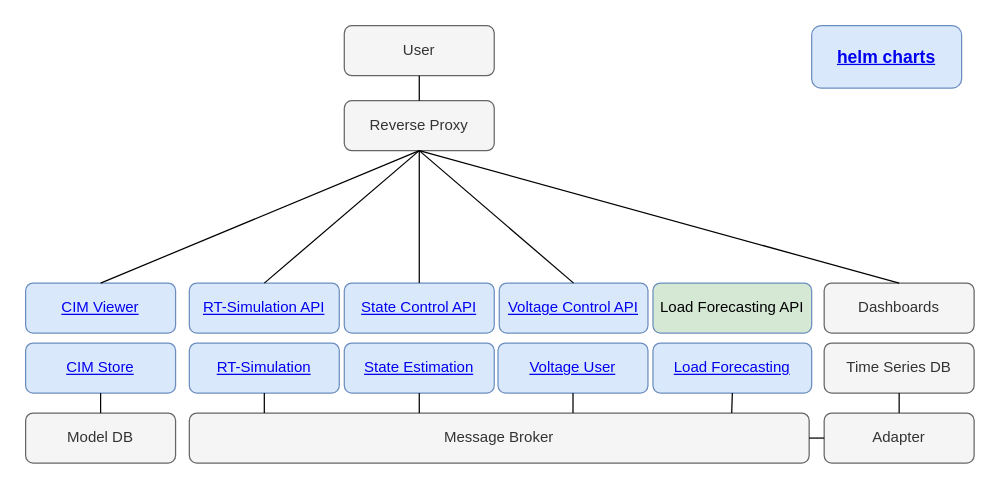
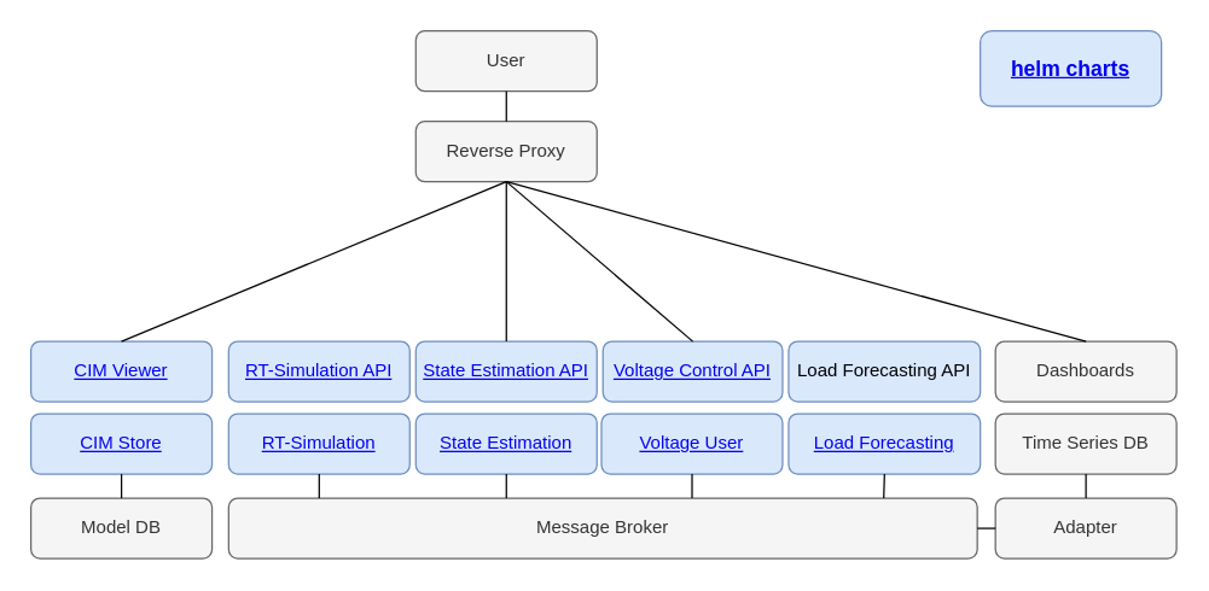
  <mxCell id="0" />
  <mxCell id="1" parent="0" />
  <mxCell id="2" value="&lt;a href=&quot;https://github.com/sogno-platform/dpsim&quot;&gt;RT-Simulation&lt;/a&gt;" style="rounded=1;whiteSpace=wrap;html=1;fillColor=#dae8fc;strokeColor=#6c8ebf;" parent="1" vertex="1"><mxGeometry x="151" y="274" width="120" height="40" as="geometry" /></mxCell>
  <mxCell id="3" value="&lt;a href=&quot;https://github.com/sogno-platform/dpsim-service&quot;&gt;RT-Simulation API&lt;/a&gt;" style="rounded=1;whiteSpace=wrap;html=1;fillColor=#dae8fc;strokeColor=#6c8ebf;" parent="1" vertex="1"><mxGeometry x="151" y="226" width="120" height="40" as="geometry" /></mxCell>
- <mxCell id="4" value="&lt;a href=&quot;https://github.com/sogno-platform/pyvolt-service&quot;&gt;State Control API&lt;/a&gt;" style="rounded=1;whiteSpace=wrap;html=1;fillColor=#dae8fc;strokeColor=#6c8ebf;" parent="1" vertex="1"><mxGeometry x="275" y="226" width="120" height="40" as="geometry" /></mxCell>
+ <mxCell id="4" value="&lt;a href=&quot;https://github.com/sogno-platform/pyvolt-service&quot;&gt;State Estimation API&lt;/a&gt;" style="rounded=1;whiteSpace=wrap;html=1;fillColor=#dae8fc;strokeColor=#6c8ebf;" parent="1" vertex="1"><mxGeometry x="275" y="226" width="120" height="40" as="geometry" /></mxCell>
  <mxCell id="5" value="&lt;a href=&quot;https://github.com/sogno-platform/pyvolt&quot;&gt;State Estimation&lt;/a&gt;" style="rounded=1;whiteSpace=wrap;html=1;fillColor=#dae8fc;strokeColor=#6c8ebf;" parent="1" vertex="1"><mxGeometry x="275" y="274" width="120" height="40" as="geometry" /></mxCell>
  <mxCell id="6" value="&lt;a href=&quot;https://github.com/sogno-platform/cim-service&quot;&gt;CIM Store&lt;/a&gt;" style="rounded=1;whiteSpace=wrap;html=1;fillColor=#dae8fc;strokeColor=#6c8ebf;" parent="1" vertex="1"><mxGeometry x="20" y="274" width="120" height="40" as="geometry" /></mxCell>
  <mxCell id="7" value="Model DB" style="rounded=1;whiteSpace=wrap;html=1;fillColor=#f5f5f5;strokeColor=#666666;fontColor=#333333;" parent="1" vertex="1"><mxGeometry x="20" y="330" width="120" height="40" as="geometry" /></mxCell>
  <mxCell id="8" value="&lt;a href=&quot;https://github.com/sogno-platform/pintura&quot;&gt;CIM Viewer&lt;/a&gt;" style="rounded=1;whiteSpace=wrap;html=1;fillColor=#dae8fc;strokeColor=#6c8ebf;" parent="1" vertex="1"><mxGeometry x="20" y="226" width="120" height="40" as="geometry" /></mxCell>
  <mxCell id="9" value="Message Broker" style="rounded=1;whiteSpace=wrap;html=1;fillColor=#f5f5f5;strokeColor=#666666;fontColor=#333333;" parent="1" vertex="1"><mxGeometry x="151" y="330" width="496" height="40" as="geometry" /></mxCell>
  <mxCell id="10" value="Adapter" style="rounded=1;whiteSpace=wrap;html=1;fillColor=#f5f5f5;strokeColor=#666666;fontColor=#333333;" parent="1" vertex="1"><mxGeometry x="659" y="330" width="120" height="40" as="geometry" /></mxCell>
  <mxCell id="11" value="Time Series DB" style="rounded=1;whiteSpace=wrap;html=1;fillColor=#f5f5f5;strokeColor=#666666;fontColor=#333333;" parent="1" vertex="1"><mxGeometry x="659" y="274" width="120" height="40" as="geometry" /></mxCell>
  <mxCell id="12" value="Dashboards" style="rounded=1;whiteSpace=wrap;html=1;fillColor=#f5f5f5;strokeColor=#666666;fontColor=#333333;" parent="1" vertex="1"><mxGeometry x="659" y="226" width="120" height="40" as="geometry" /></mxCell>
  <mxCell id="13" value="&lt;a href=&quot;https://github.com/sogno-platform/covee-service&quot;&gt;Voltage Control API&lt;/a&gt;" style="rounded=1;whiteSpace=wrap;html=1;fillColor=#dae8fc;strokeColor=#6c8ebf;" parent="1" vertex="1"><mxGeometry x="399" y="226" width="119" height="40" as="geometry" /></mxCell>
  <mxCell id="14" value="&lt;a href=&quot;https://github.com/sogno-platform/covee&quot;&gt;Voltage User&lt;/a&gt;" style="rounded=1;whiteSpace=wrap;html=1;fillColor=#dae8fc;strokeColor=#6c8ebf;" parent="1" vertex="1"><mxGeometry x="398" y="274" width="120" height="40" as="geometry" /></mxCell>
  <mxCell id="15" value="" style="endArrow=none;startArrow=none;html=1;startFill=0;endFill=0;exitX=0.5;exitY=1;exitDx=0;exitDy=0;" parent="1" source="2" edge="1"><mxGeometry width="50" height="50" relative="1" as="geometry"><mxPoint x="211" y="423" as="sourcePoint" /><mxPoint x="211" y="330" as="targetPoint" /></mxGeometry></mxCell>
  <mxCell id="16" value="" style="endArrow=none;startArrow=none;html=1;exitX=1;exitY=0.5;exitDx=0;exitDy=0;startFill=0;endFill=0;entryX=0;entryY=0.5;entryDx=0;entryDy=0;" parent="1" source="9" target="10" edge="1"><mxGeometry width="50" height="50" relative="1" as="geometry"><mxPoint x="649" y="350" as="sourcePoint" /><mxPoint x="629.29" y="428" as="targetPoint" /></mxGeometry></mxCell>
  <mxCell id="17" value="" style="endArrow=none;html=1;entryX=0.5;entryY=1;entryDx=0;entryDy=0;exitX=0.5;exitY=0;exitDx=0;exitDy=0;" parent="1" source="7" target="6" edge="1"><mxGeometry width="50" height="50" relative="1" as="geometry"><mxPoint x="314" y="360" as="sourcePoint" /><mxPoint x="364" y="310" as="targetPoint" /></mxGeometry></mxCell>
  <mxCell id="18" value="" style="endArrow=none;startArrow=none;html=1;startFill=0;endFill=0;exitX=0.5;exitY=1;exitDx=0;exitDy=0;" parent="1" source="5" edge="1"><mxGeometry width="50" height="50" relative="1" as="geometry"><mxPoint x="335" y="320" as="sourcePoint" /><mxPoint x="335" y="330" as="targetPoint" /></mxGeometry></mxCell>
  <mxCell id="19" value="" style="endArrow=none;startArrow=none;html=1;startFill=0;endFill=0;exitX=0.5;exitY=1;exitDx=0;exitDy=0;entryX=0.619;entryY=0;entryDx=0;entryDy=0;entryPerimeter=0;" parent="1" source="14" target="9" edge="1"><mxGeometry width="50" height="50" relative="1" as="geometry"><mxPoint x="458.71" y="354" as="sourcePoint" /><mxPoint x="437" y="320" as="targetPoint" /></mxGeometry></mxCell>
  <mxCell id="20" value="Reverse Proxy" style="rounded=1;whiteSpace=wrap;html=1;fillColor=#f5f5f5;strokeColor=#666666;fontColor=#333333;" parent="1" vertex="1"><mxGeometry x="275" y="80" width="120" height="40" as="geometry" /></mxCell>
  <mxCell id="21" value="User" style="rounded=1;whiteSpace=wrap;html=1;fillColor=#f5f5f5;strokeColor=#666666;fontColor=#333333;" parent="1" vertex="1"><mxGeometry x="275" y="20" width="120" height="40" as="geometry" /></mxCell>
- <mxCell id="22" value="" style="endArrow=none;html=1;entryX=0.5;entryY=1;entryDx=0;entryDy=0;exitX=0.5;exitY=0;exitDx=0;exitDy=0;" parent="1" source="3" target="20" edge="1"><mxGeometry width="50" height="50" relative="1" as="geometry"><mxPoint x="321" y="250" as="sourcePoint" /><mxPoint x="371" y="200" as="targetPoint" /></mxGeometry></mxCell>
  <mxCell id="23" value="" style="endArrow=none;html=1;entryX=0.5;entryY=1;entryDx=0;entryDy=0;exitX=0.5;exitY=0;exitDx=0;exitDy=0;" parent="1" source="4" target="20" edge="1"><mxGeometry width="50" height="50" relative="1" as="geometry"><mxPoint x="221" y="236" as="sourcePoint" /><mxPoint x="321" y="160" as="targetPoint" /></mxGeometry></mxCell>
  <mxCell id="24" value="" style="endArrow=none;html=1;entryX=0.5;entryY=1;entryDx=0;entryDy=0;exitX=0.5;exitY=0;exitDx=0;exitDy=0;" parent="1" source="13" target="20" edge="1"><mxGeometry width="50" height="50" relative="1" as="geometry"><mxPoint x="345" y="236" as="sourcePoint" /><mxPoint x="321" y="160" as="targetPoint" /></mxGeometry></mxCell>
  <mxCell id="25" value="" style="endArrow=none;html=1;entryX=0.5;entryY=1;entryDx=0;entryDy=0;exitX=0.5;exitY=0;exitDx=0;exitDy=0;" parent="1" source="8" target="20" edge="1"><mxGeometry width="50" height="50" relative="1" as="geometry"><mxPoint x="221" y="236" as="sourcePoint" /><mxPoint x="341" y="140" as="targetPoint" /></mxGeometry></mxCell>
  <mxCell id="26" value="" style="endArrow=none;html=1;entryX=0.5;entryY=1;entryDx=0;entryDy=0;exitX=0.5;exitY=0;exitDx=0;exitDy=0;" parent="1" source="12" target="20" edge="1"><mxGeometry width="50" height="50" relative="1" as="geometry"><mxPoint x="467" y="236" as="sourcePoint" /><mxPoint x="467" y="130" as="targetPoint" /></mxGeometry></mxCell>
  <mxCell id="27" value="" style="endArrow=none;html=1;entryX=0.5;entryY=1;entryDx=0;entryDy=0;exitX=0.5;exitY=0;exitDx=0;exitDy=0;" parent="1" source="20" target="21" edge="1"><mxGeometry width="50" height="50" relative="1" as="geometry"><mxPoint x="468.5" y="236" as="sourcePoint" /><mxPoint x="345" y="130" as="targetPoint" /></mxGeometry></mxCell>
  <mxCell id="28" value="&lt;a href=&quot;https://github.com/sogno-platform/helm-charts&quot;&gt;helm charts&lt;/a&gt;" style="rounded=1;whiteSpace=wrap;html=1;fillColor=#dae8fc;strokeColor=#6c8ebf;fontSize=14;fontStyle=1" parent="1" vertex="1"><mxGeometry x="649" y="20" width="120" height="50" as="geometry" /></mxCell>
- <mxCell id="29" value="Load Forecasting API" style="rounded=1;whiteSpace=wrap;html=1;fillColor=#d5e8d4;strokeColor=#6c8ebf;" parent="1" vertex="1"><mxGeometry x="522" y="226" width="127" height="40" as="geometry" /></mxCell>
+ <mxCell id="29" value="Load Forecasting API" style="rounded=1;whiteSpace=wrap;html=1;fillColor=#dae8fc;strokeColor=#6c8ebf;" parent="1" vertex="1"><mxGeometry x="522" y="226" width="127" height="40" as="geometry" /></mxCell>
  <mxCell id="30" value="&lt;a href=&quot;https://github.com/sogno-platform/proloaf&quot;&gt;Load Forecasting&lt;/a&gt;" style="rounded=1;whiteSpace=wrap;html=1;fillColor=#dae8fc;strokeColor=#6c8ebf;" parent="1" vertex="1"><mxGeometry x="522" y="274" width="127" height="40" as="geometry" /></mxCell>
  <mxCell id="31" value="" style="endArrow=none;startArrow=none;html=1;startFill=0;endFill=0;exitX=0.5;exitY=1;exitDx=0;exitDy=0;entryX=0.5;entryY=0;entryDx=0;entryDy=0;" parent="1" source="11" target="10" edge="1"><mxGeometry width="50" height="50" relative="1" as="geometry"><mxPoint x="597.5" y="324" as="sourcePoint" /><mxPoint x="596" y="350" as="targetPoint" /></mxGeometry></mxCell>
  <mxCell id="32" value="" style="endArrow=none;startArrow=none;html=1;startFill=0;endFill=0;exitX=0.5;exitY=1;exitDx=0;exitDy=0;" parent="1" source="30" edge="1"><mxGeometry width="50" height="50" relative="1" as="geometry"><mxPoint x="468.71" y="364" as="sourcePoint" /><mxPoint x="585" y="330" as="targetPoint" /></mxGeometry></mxCell>
